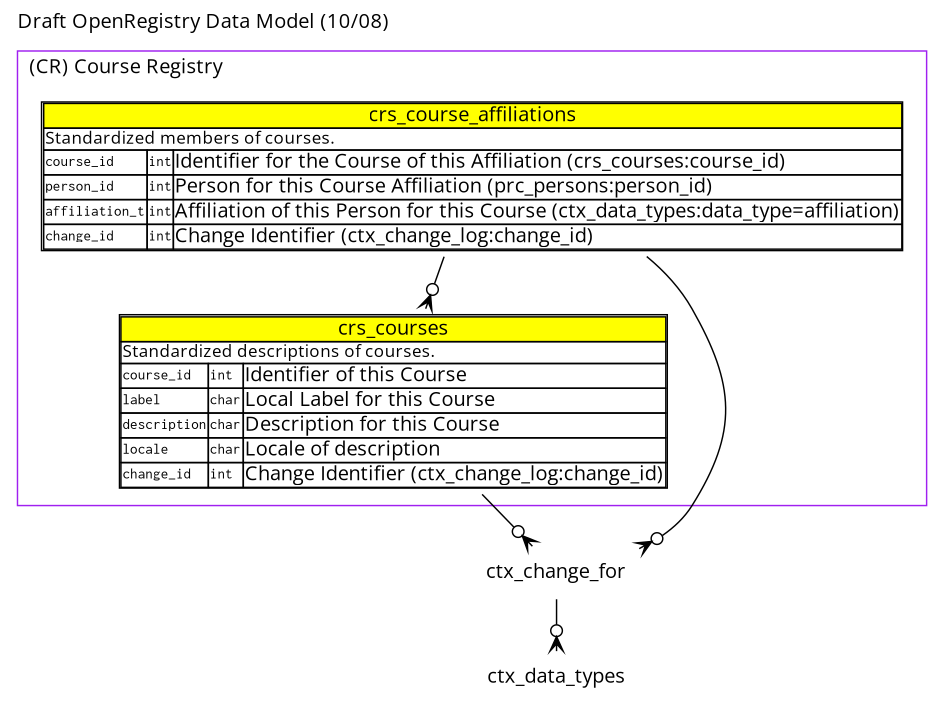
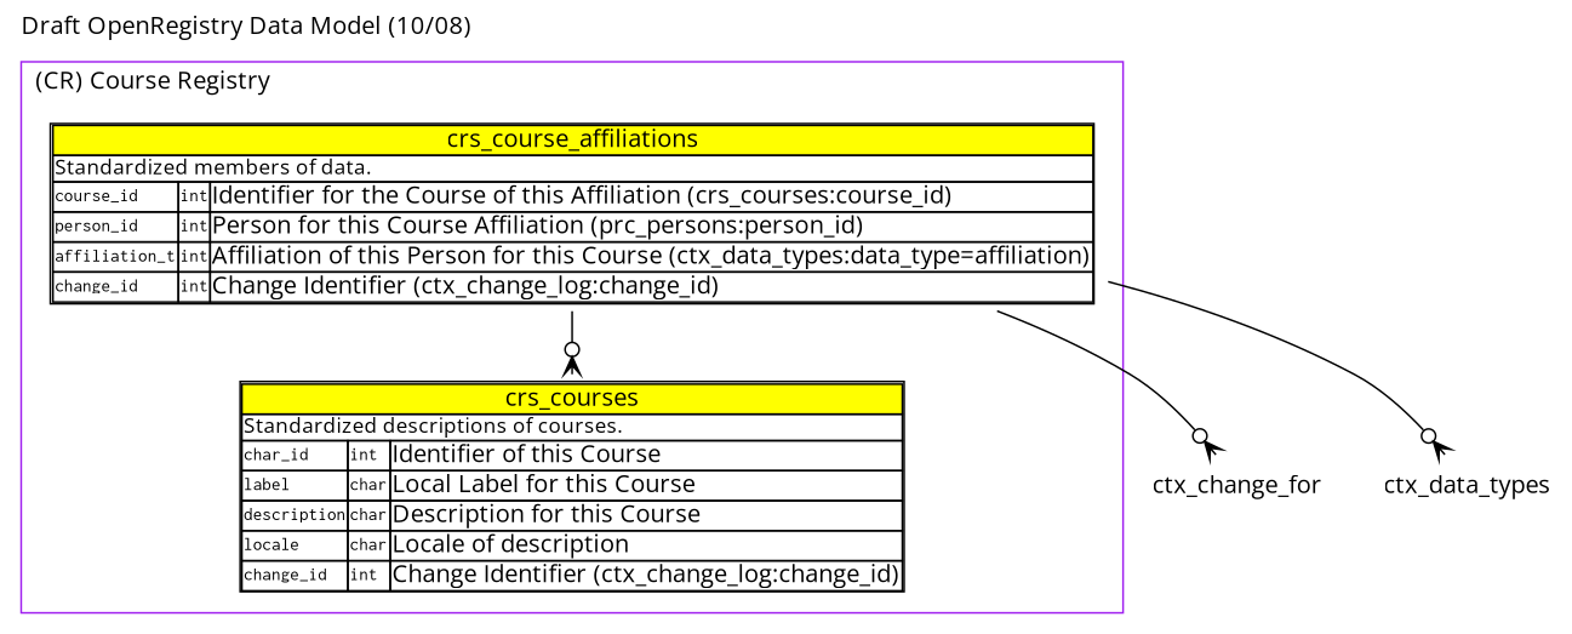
  digraph {
    fontname="Open Sans"
    label="Draft OpenRegistry Data Model (10/08)"
    labeljust=l
    labelloc=t
    rankdir=TB
    node [fontname="Open Sans" labeljust=l shape=plaintext]
    edge [arrowhead=crowodot arrowtail=teetee fontname="Open Sans"]
-   n1 [label=<<table cellborder="1" cellpadding="0" cellspacing="0"> <tr>  <td bgcolor="yellow" colspan="3"><font point-size="14">crs_course_affiliations</font></td> </tr> <tr>  <td align="left" colspan="3"><font point-size="12">Standardized members of courses.</font></td> </tr> <tr>  <td align="left"><font face="Courier" point-size="10">course_id</font></td>  <td align="left"><font face="Courier" point-size="10">int</font></td>  <td align="left">Identifier for the Course of this Affiliation (crs_courses:course_id)</td> </tr> <tr>  <td align="left"><font face="Courier" point-size="10">person_id</font></td>  <td align="left"><font face="Courier" point-size="10">int</font></td>  <td align="left">Person for this Course Affiliation (prc_persons:person_id)</td> </tr> <tr>  <td align="left"><font face="Courier" point-size="10">affiliation_t</font></td>  <td align="left"><font face="Courier" point-size="10">int</font></td>  <td align="left">Affiliation of this Person for this Course (ctx_data_types:data_type=affiliation)</td> </tr> <tr>  <td align="left"><font face="Courier" point-size="10">change_id</font></td>  <td align="left"><font face="Courier" point-size="10">int</font></td>  <td align="left">Change Identifier (ctx_change_log:change_id)</td> </tr>    </table>>]
-   n2 [label=<<table cellborder="1" cellpadding="0" cellspacing="0"> <tr>  <td bgcolor="yellow" colspan="3"><font point-size="14">crs_courses</font></td> </tr> <tr>  <td align="left" colspan="3"><font point-size="12">Standardized descriptions of courses.</font></td> </tr> <tr>  <td align="left"><font face="Courier" point-size="10">course_id</font></td>  <td align="left"><font face="Courier" point-size="10">int</font></td>  <td align="left">Identifier of this Course</td> </tr> <tr>  <td align="left"><font face="Courier" point-size="10">label</font></td>  <td align="left"><font face="Courier" point-size="10">char</font></td>  <td align="left">Local Label for this Course</td> </tr> <tr>  <td align="left"><font face="Courier" point-size="10">description</font></td>  <td align="left"><font face="Courier" point-size="10">char</font></td>  <td align="left">Description for this Course</td> </tr> <tr>  <td align="left"><font face="Courier" point-size="10">locale</font></td>  <td align="left"><font face="Courier" point-size="10">char</font></td>  <td align="left">Locale of description</td> </tr> <tr>  <td align="left"><font face="Courier" point-size="10">change_id</font></td>  <td align="left"><font face="Courier" point-size="10">int</font></td>  <td align="left">Change Identifier (ctx_change_log:change_id)</td> </tr>    </table>>]
+   n1 [label=<<table cellborder="1" cellpadding="0" cellspacing="0"> <tr>  <td bgcolor="yellow" colspan="3"><font point-size="14">crs_course_affiliations</font></td> </tr> <tr>  <td align="left" colspan="3"><font point-size="12">Standardized members of data.</font></td> </tr> <tr>  <td align="left"><font face="Courier" point-size="10">course_id</font></td>  <td align="left"><font face="Courier" point-size="10">int</font></td>  <td align="left">Identifier for the Course of this Affiliation (crs_courses:course_id)</td> </tr> <tr>  <td align="left"><font face="Courier" point-size="10">person_id</font></td>  <td align="left"><font face="Courier" point-size="10">int</font></td>  <td align="left">Person for this Course Affiliation (prc_persons:person_id)</td> </tr> <tr>  <td align="left"><font face="Courier" point-size="10">affiliation_t</font></td>  <td align="left"><font face="Courier" point-size="10">int</font></td>  <td align="left">Affiliation of this Person for this Course (ctx_data_types:data_type=affiliation)</td> </tr> <tr>  <td align="left"><font face="Courier" point-size="10">change_id</font></td>  <td align="left"><font face="Courier" point-size="10">int</font></td>  <td align="left">Change Identifier (ctx_change_log:change_id)</td> </tr>    </table>>]
+   n2 [label=<<table cellborder="1" cellpadding="0" cellspacing="0"> <tr>  <td bgcolor="yellow" colspan="3"><font point-size="14">crs_courses</font></td> </tr> <tr>  <td align="left" colspan="3"><font point-size="12">Standardized descriptions of courses.</font></td> </tr> <tr>  <td align="left"><font face="Courier" point-size="10">char_id</font></td>  <td align="left"><font face="Courier" point-size="10">int</font></td>  <td align="left">Identifier of this Course</td> </tr> <tr>  <td align="left"><font face="Courier" point-size="10">label</font></td>  <td align="left"><font face="Courier" point-size="10">char</font></td>  <td align="left">Local Label for this Course</td> </tr> <tr>  <td align="left"><font face="Courier" point-size="10">description</font></td>  <td align="left"><font face="Courier" point-size="10">char</font></td>  <td align="left">Description for this Course</td> </tr> <tr>  <td align="left"><font face="Courier" point-size="10">locale</font></td>  <td align="left"><font face="Courier" point-size="10">char</font></td>  <td align="left">Locale of description</td> </tr> <tr>  <td align="left"><font face="Courier" point-size="10">change_id</font></td>  <td align="left"><font face="Courier" point-size="10">int</font></td>  <td align="left">Change Identifier (ctx_change_log:change_id)</td> </tr>    </table>>]
    n3 [label=ctx_change_for]
    ctx_data_types
    subgraph cluster_1 {
      color=purple
      label="(CR) Course Registry"
      n1
      n2
    }
    n1 -> n2
    n1 -> n3
-   n3 -> ctx_data_types
-   n2 -> n3
+   n1 -> ctx_data_types
  }
